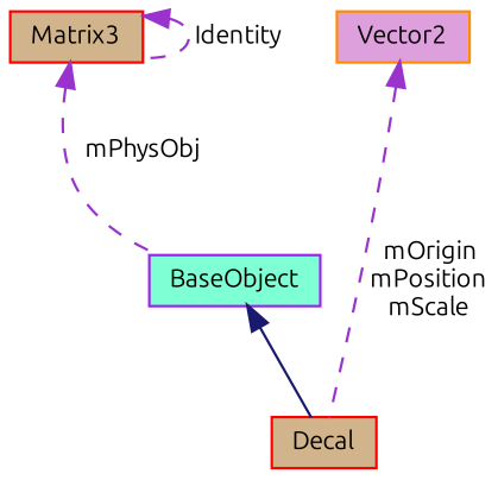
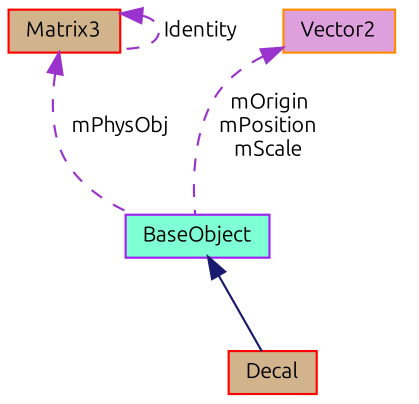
  digraph {
    fontname=Ubuntu
    node [color=red fillcolor=tan fontname=Ubuntu fontsize=10 shape=record style=filled]
    edge [color=darkorchid3 dir=back fontname=Ubuntu fontsize=10 labelfontname=Helvetica labelfontsize=10 style=dashed]
    n1 [fontcolor=black height=0.2 label=Decal width=0.4]
    n2 [color=purple fillcolor=aquamarine height=0.2 label=BaseObject width=0.4]
    n3 [height=0.2 label=Matrix3 width=0.4]
    n4 [color=darkorange fillcolor=plum height=0.2 label=Vector2 width=0.4]
    n2 -> n1 [color=midnightblue style=solid]
    n3 -> n2 [label=" mPhysObj"]
    n3 -> n3 [label=" Identity"]
-   n4 -> n1 [label=" mOrigin\nmPosition\nmScale"]
+   n4 -> n2 [label=" mOrigin\nmPosition\nmScale"]
  }
